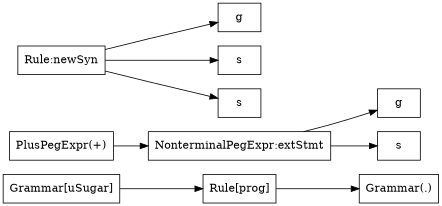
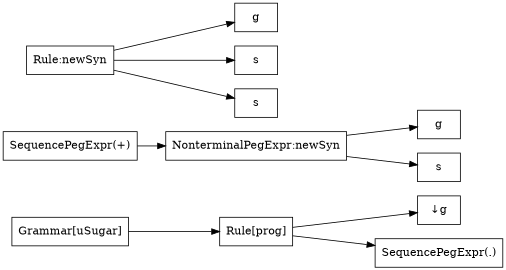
  digraph {
    rankdir=LR
    node [shape=box]
    n1 [label="Grammar[uSugar]"]
    n2 [label="Rule[prog]"]
-   n4 [label="Grammar(.)"]
-   n5 [label="PlusPegExpr(+)"]
-   n6 [label="NonterminalPegExpr:extStmt"]
+   n3 [label="↓g"]
+   n4 [label="SequencePegExpr(.)"]
+   n5 [label="SequencePegExpr(+)"]
+   n6 [label="NonterminalPegExpr:newSyn"]
    n7 [label="Rule:newSyn"]
    n8 [label=g]
    n9 [label=s]
    n10 [label=s]
    n11 [label=g]
    n12 [label=s]
    n1 -> n2
+   n2 -> n3
    n2 -> n4
    n5 -> n6
    n6 -> n11
    n6 -> n12
    n7 -> n8
    n7 -> n9
    n7 -> n10
  }
